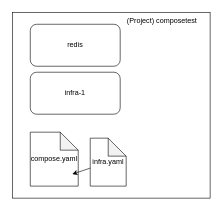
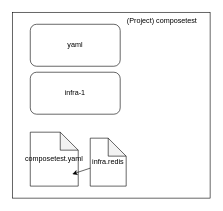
  <mxCell id="0" />
  <mxCell id="1" parent="0" />
  <mxCell id="2" value="" style="rounded=0;whiteSpace=wrap;html=1;" vertex="1" parent="1"><mxGeometry x="20" y="20" width="330" height="310" as="geometry" /></mxCell>
  <mxCell id="3" value="infra-1" style="rounded=1;whiteSpace=wrap;html=1;" vertex="1" parent="1"><mxGeometry x="50" y="120" width="150" height="70" as="geometry" /></mxCell>
- <mxCell id="4" value="redis" style="rounded=1;whiteSpace=wrap;html=1;" vertex="1" parent="1"><mxGeometry x="50" y="40" width="150" height="70" as="geometry" /></mxCell>
+ <mxCell id="4" value="yaml" style="rounded=1;whiteSpace=wrap;html=1;" vertex="1" parent="1"><mxGeometry x="50" y="40" width="150" height="70" as="geometry" /></mxCell>
  <mxCell id="5" value="(Project) composetest" style="text;html=1;align=center;verticalAlign=middle;whiteSpace=wrap;rounded=0;" vertex="1" parent="1"><mxGeometry x="200" y="20" width="140" height="30" as="geometry" /></mxCell>
- <mxCell id="6" value="compose.yaml" style="shape=note;whiteSpace=wrap;html=1;backgroundOutline=1;darkOpacity=0.05;" vertex="1" parent="1"><mxGeometry x="50" y="220" width="80" height="90" as="geometry" /></mxCell>
- <mxCell id="7" value="infra.yaml" style="shape=note;whiteSpace=wrap;html=1;backgroundOutline=1;darkOpacity=0.05;" vertex="1" parent="1"><mxGeometry x="150" y="230" width="60" height="80" as="geometry" /></mxCell>
+ <mxCell id="6" value="composetest.yaml" style="shape=note;whiteSpace=wrap;html=1;backgroundOutline=1;darkOpacity=0.05;" vertex="1" parent="1"><mxGeometry x="50" y="220" width="80" height="90" as="geometry" /></mxCell>
+ <mxCell id="7" value="infra.redis" style="shape=note;whiteSpace=wrap;html=1;backgroundOutline=1;darkOpacity=0.05;" vertex="1" parent="1"><mxGeometry x="150" y="230" width="60" height="80" as="geometry" /></mxCell>
  <mxCell id="8" value="" style="endArrow=classic;html=1;rounded=0;" edge="1" parent="1" source="7"><mxGeometry width="50" height="50" relative="1" as="geometry"><mxPoint x="70" y="340" as="sourcePoint" /><mxPoint x="120" y="290" as="targetPoint" /></mxGeometry></mxCell>
